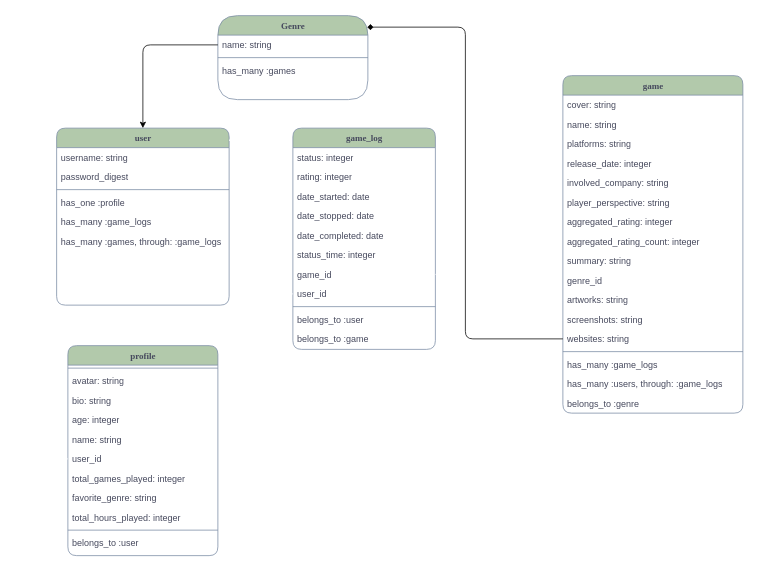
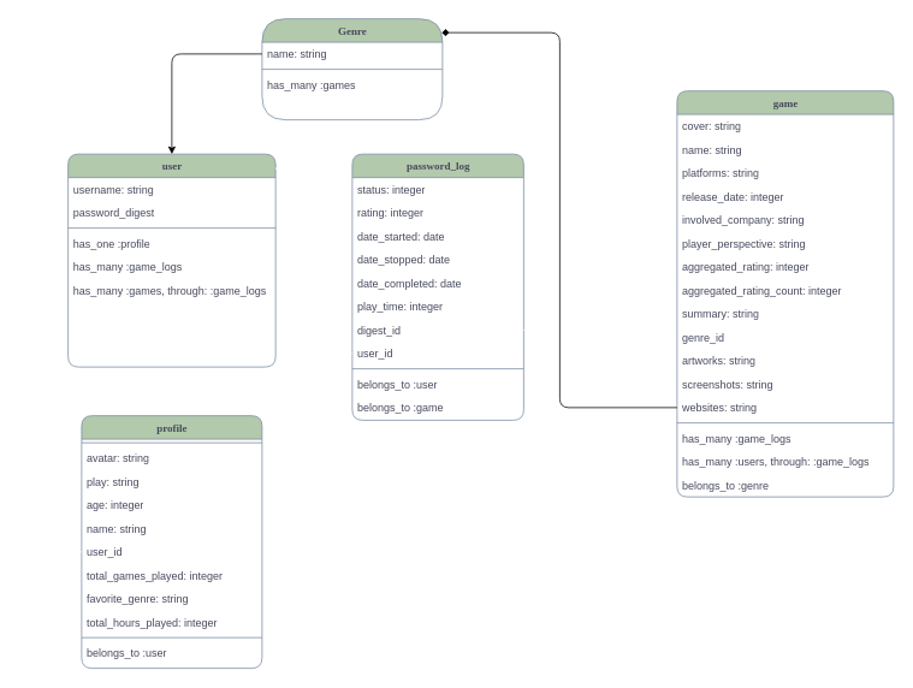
  <mxCell id="0" />
  <mxCell id="1" parent="0" />
  <mxCell id="2" value="user" style="swimlane;html=1;fontStyle=1;align=center;verticalAlign=top;childLayout=stackLayout;horizontal=1;startSize=26;horizontalStack=0;resizeParent=1;resizeLast=0;collapsible=1;marginBottom=0;swimlaneFillColor=#ffffff;rounded=1;shadow=0;comic=0;labelBackgroundColor=none;strokeWidth=1;fillColor=#B2C9AB;fontFamily=Verdana;fontSize=12;strokeColor=#788AA3;fontColor=#46495D;" parent="1" vertex="1"><mxGeometry x="75" y="170" width="230" height="236" as="geometry" /></mxCell>
  <mxCell id="3" value="username: string" style="text;html=1;strokeColor=none;fillColor=none;align=left;verticalAlign=top;spacingLeft=4;spacingRight=4;whiteSpace=wrap;overflow=hidden;rotatable=0;points=[[0,0.5],[1,0.5]];portConstraint=eastwest;fontColor=#46495D;rounded=1;labelBackgroundColor=none;" parent="2" vertex="1"><mxGeometry y="26" width="230" height="26" as="geometry" /></mxCell>
  <mxCell id="4" value="password_digest" style="text;html=1;strokeColor=none;fillColor=none;align=left;verticalAlign=top;spacingLeft=4;spacingRight=4;whiteSpace=wrap;overflow=hidden;rotatable=0;points=[[0,0.5],[1,0.5]];portConstraint=eastwest;fontColor=#46495D;rounded=1;labelBackgroundColor=none;" parent="2" vertex="1"><mxGeometry y="52" width="230" height="26" as="geometry" /></mxCell>
  <mxCell id="5" value="" style="line;html=1;strokeWidth=1;fillColor=none;align=left;verticalAlign=middle;spacingTop=-1;spacingLeft=3;spacingRight=3;rotatable=0;labelPosition=right;points=[];portConstraint=eastwest;fontColor=#46495D;rounded=1;labelBackgroundColor=none;strokeColor=#788AA3;" parent="2" vertex="1"><mxGeometry y="78" width="230" height="8" as="geometry" /></mxCell>
  <mxCell id="6" value="has_one :profile" style="text;html=1;strokeColor=none;fillColor=none;align=left;verticalAlign=top;spacingLeft=4;spacingRight=4;whiteSpace=wrap;overflow=hidden;rotatable=0;points=[[0,0.5],[1,0.5]];portConstraint=eastwest;fontColor=#46495D;rounded=1;labelBackgroundColor=none;" parent="2" vertex="1"><mxGeometry y="86" width="230" height="26" as="geometry" /></mxCell>
  <mxCell id="7" value="has_many :game_logs" style="text;html=1;strokeColor=none;fillColor=none;align=left;verticalAlign=top;spacingLeft=4;spacingRight=4;whiteSpace=wrap;overflow=hidden;rotatable=0;points=[[0,0.5],[1,0.5]];portConstraint=eastwest;fontColor=#46495D;rounded=1;labelBackgroundColor=none;" parent="2" vertex="1"><mxGeometry y="112" width="230" height="26" as="geometry" /></mxCell>
  <mxCell id="8" value="has_many :games, through: :game_logs" style="text;html=1;strokeColor=none;fillColor=none;align=left;verticalAlign=top;spacingLeft=4;spacingRight=4;whiteSpace=wrap;overflow=hidden;rotatable=0;points=[[0,0.5],[1,0.5]];portConstraint=eastwest;fontColor=#46495D;rounded=1;labelBackgroundColor=none;" parent="2" vertex="1"><mxGeometry y="138" width="230" height="36" as="geometry" /></mxCell>
  <mxCell id="9" value="profile" style="swimlane;html=1;fontStyle=1;align=center;verticalAlign=top;childLayout=stackLayout;horizontal=1;startSize=26;horizontalStack=0;resizeParent=1;resizeLast=0;collapsible=1;marginBottom=0;swimlaneFillColor=#ffffff;rounded=1;shadow=0;comic=0;labelBackgroundColor=none;strokeWidth=1;fillColor=#B2C9AB;fontFamily=Verdana;fontSize=12;strokeColor=#788AA3;fontColor=#46495D;" parent="1" vertex="1"><mxGeometry x="90" y="460" width="200" height="280" as="geometry" /></mxCell>
  <mxCell id="10" value="" style="line;html=1;strokeWidth=1;fillColor=none;align=left;verticalAlign=middle;spacingTop=-1;spacingLeft=3;spacingRight=3;rotatable=0;labelPosition=right;points=[];portConstraint=eastwest;fontColor=#46495D;rounded=1;labelBackgroundColor=none;strokeColor=#788AA3;" parent="9" vertex="1"><mxGeometry y="26" width="200" height="8" as="geometry" /></mxCell>
  <mxCell id="11" value="avatar: string" style="text;html=1;strokeColor=none;fillColor=none;align=left;verticalAlign=top;spacingLeft=4;spacingRight=4;whiteSpace=wrap;overflow=hidden;rotatable=0;points=[[0,0.5],[1,0.5]];portConstraint=eastwest;fontColor=#46495D;rounded=1;labelBackgroundColor=none;" parent="9" vertex="1"><mxGeometry y="34" width="200" height="26" as="geometry" /></mxCell>
- <mxCell id="12" value="bio: string" style="text;html=1;strokeColor=none;fillColor=none;align=left;verticalAlign=top;spacingLeft=4;spacingRight=4;whiteSpace=wrap;overflow=hidden;rotatable=0;points=[[0,0.5],[1,0.5]];portConstraint=eastwest;fontColor=#46495D;rounded=1;labelBackgroundColor=none;" parent="9" vertex="1"><mxGeometry y="60" width="200" height="26" as="geometry" /></mxCell>
+ <mxCell id="12" value="play: string" style="text;html=1;strokeColor=none;fillColor=none;align=left;verticalAlign=top;spacingLeft=4;spacingRight=4;whiteSpace=wrap;overflow=hidden;rotatable=0;points=[[0,0.5],[1,0.5]];portConstraint=eastwest;fontColor=#46495D;rounded=1;labelBackgroundColor=none;" parent="9" vertex="1"><mxGeometry y="60" width="200" height="26" as="geometry" /></mxCell>
  <mxCell id="13" value="age: integer" style="text;html=1;strokeColor=none;fillColor=none;align=left;verticalAlign=top;spacingLeft=4;spacingRight=4;whiteSpace=wrap;overflow=hidden;rotatable=0;points=[[0,0.5],[1,0.5]];portConstraint=eastwest;fontColor=#46495D;rounded=1;labelBackgroundColor=none;" parent="9" vertex="1"><mxGeometry y="86" width="200" height="26" as="geometry" /></mxCell>
  <mxCell id="14" value="name: string" style="text;html=1;strokeColor=none;fillColor=none;align=left;verticalAlign=top;spacingLeft=4;spacingRight=4;whiteSpace=wrap;overflow=hidden;rotatable=0;points=[[0,0.5],[1,0.5]];portConstraint=eastwest;fontColor=#46495D;rounded=1;labelBackgroundColor=none;" parent="9" vertex="1"><mxGeometry y="112" width="200" height="26" as="geometry" /></mxCell>
  <mxCell id="15" value="user_id" style="text;html=1;strokeColor=none;fillColor=none;align=left;verticalAlign=top;spacingLeft=4;spacingRight=4;whiteSpace=wrap;overflow=hidden;rotatable=0;points=[[0,0.5],[1,0.5]];portConstraint=eastwest;fontColor=#46495D;rounded=1;labelBackgroundColor=none;" parent="9" vertex="1"><mxGeometry y="138" width="200" height="26" as="geometry" /></mxCell>
  <mxCell id="16" value="total_games_played: integer&lt;span style=&quot;color: rgba(0, 0, 0, 0); font-family: monospace; font-size: 0px;&quot;&gt;%3CmxGraphModel%3E%3Croot%3E%3CmxCell%20id%3D%220%22%2F%3E%3CmxCell%20id%3D%221%22%20parent%3D%220%22%2F%3E%3CmxCell%20id%3D%222%22%20value%3D%22password_digest%22%20style%3D%22text%3Bhtml%3D1%3BstrokeColor%3Dnone%3BfillColor%3Dnone%3Balign%3Dleft%3BverticalAlign%3Dtop%3BspacingLeft%3D4%3BspacingRight%3D4%3BwhiteSpace%3Dwrap%3Boverflow%3Dhidden%3Brotatable%3D0%3Bpoints%3D%5B%5B0%2C0.5%5D%2C%5B1%2C0.5%5D%5D%3BportConstraint%3Deastwest%3BfontColor%3D%2346495D%3Brounded%3D1%3BlabelBackgroundColor%3Dnone%3B%22%20vertex%3D%221%22%20parent%3D%221%22%3E%3CmxGeometry%20x%3D%2270%22%20y%3D%22383%22%20width%3D%22230%22%20height%3D%2226%22%20as%3D%22geometry%22%2F%3E%3C%2FmxCell%3E%3C%2Froot%3E%3C%2FmxGraphModel%3E&lt;/span&gt;" style="text;html=1;strokeColor=none;fillColor=none;align=left;verticalAlign=top;spacingLeft=4;spacingRight=4;whiteSpace=wrap;overflow=hidden;rotatable=0;points=[[0,0.5],[1,0.5]];portConstraint=eastwest;fontColor=#46495D;rounded=1;labelBackgroundColor=none;" parent="9" vertex="1"><mxGeometry y="164" width="200" height="26" as="geometry" /></mxCell>
  <mxCell id="17" value="favorite_genre: string" style="text;html=1;strokeColor=none;fillColor=none;align=left;verticalAlign=top;spacingLeft=4;spacingRight=4;whiteSpace=wrap;overflow=hidden;rotatable=0;points=[[0,0.5],[1,0.5]];portConstraint=eastwest;fontColor=#46495D;rounded=1;labelBackgroundColor=none;" parent="9" vertex="1"><mxGeometry y="190" width="200" height="26" as="geometry" /></mxCell>
  <mxCell id="18" value="total_hours_played: integer" style="text;html=1;strokeColor=none;fillColor=none;align=left;verticalAlign=top;spacingLeft=4;spacingRight=4;whiteSpace=wrap;overflow=hidden;rotatable=0;points=[[0,0.5],[1,0.5]];portConstraint=eastwest;fontColor=#46495D;rounded=1;labelBackgroundColor=none;" parent="9" vertex="1"><mxGeometry y="216" width="200" height="26" as="geometry" /></mxCell>
  <mxCell id="19" value="" style="line;html=1;strokeWidth=1;fillColor=none;align=left;verticalAlign=middle;spacingTop=-1;spacingLeft=3;spacingRight=3;rotatable=0;labelPosition=right;points=[];portConstraint=eastwest;fontColor=#46495D;rounded=1;labelBackgroundColor=none;strokeColor=#788AA3;" parent="9" vertex="1"><mxGeometry y="242" width="200" height="8" as="geometry" /></mxCell>
  <mxCell id="20" value="belongs_to :user" style="text;html=1;strokeColor=none;fillColor=none;align=left;verticalAlign=top;spacingLeft=4;spacingRight=4;whiteSpace=wrap;overflow=hidden;rotatable=0;points=[[0,0.5],[1,0.5]];portConstraint=eastwest;fontColor=#46495D;rounded=1;labelBackgroundColor=none;" parent="9" vertex="1"><mxGeometry y="250" width="200" height="26" as="geometry" /></mxCell>
  <mxCell id="21" value="game" style="swimlane;html=1;fontStyle=1;align=center;verticalAlign=top;childLayout=stackLayout;horizontal=1;startSize=26;horizontalStack=0;resizeParent=1;resizeLast=0;collapsible=1;marginBottom=0;swimlaneFillColor=#ffffff;rounded=1;shadow=0;comic=0;labelBackgroundColor=none;strokeWidth=1;fillColor=#B2C9AB;fontFamily=Verdana;fontSize=12;strokeColor=#788AA3;fontColor=#46495D;" parent="1" vertex="1"><mxGeometry x="750" y="100" width="240" height="450" as="geometry" /></mxCell>
  <mxCell id="22" value="cover: string&lt;br&gt;" style="text;html=1;strokeColor=none;fillColor=none;align=left;verticalAlign=top;spacingLeft=4;spacingRight=4;whiteSpace=wrap;overflow=hidden;rotatable=0;points=[[0,0.5],[1,0.5]];portConstraint=eastwest;fontColor=#46495D;rounded=1;labelBackgroundColor=none;" parent="21" vertex="1"><mxGeometry y="26" width="240" height="26" as="geometry" /></mxCell>
  <mxCell id="23" value="name: string" style="text;html=1;strokeColor=none;fillColor=none;align=left;verticalAlign=top;spacingLeft=4;spacingRight=4;whiteSpace=wrap;overflow=hidden;rotatable=0;points=[[0,0.5],[1,0.5]];portConstraint=eastwest;fontColor=#46495D;rounded=1;labelBackgroundColor=none;" parent="21" vertex="1"><mxGeometry y="52" width="240" height="26" as="geometry" /></mxCell>
  <mxCell id="24" value="platforms: string" style="text;html=1;strokeColor=none;fillColor=none;align=left;verticalAlign=top;spacingLeft=4;spacingRight=4;whiteSpace=wrap;overflow=hidden;rotatable=0;points=[[0,0.5],[1,0.5]];portConstraint=eastwest;fontColor=#46495D;rounded=1;labelBackgroundColor=none;" parent="21" vertex="1"><mxGeometry y="78" width="240" height="26" as="geometry" /></mxCell>
  <mxCell id="25" value="release_date: integer" style="text;html=1;strokeColor=none;fillColor=none;align=left;verticalAlign=top;spacingLeft=4;spacingRight=4;whiteSpace=wrap;overflow=hidden;rotatable=0;points=[[0,0.5],[1,0.5]];portConstraint=eastwest;fontColor=#46495D;rounded=1;labelBackgroundColor=none;" parent="21" vertex="1"><mxGeometry y="104" width="240" height="26" as="geometry" /></mxCell>
  <mxCell id="26" value="involved_company: string" style="text;html=1;strokeColor=none;fillColor=none;align=left;verticalAlign=top;spacingLeft=4;spacingRight=4;whiteSpace=wrap;overflow=hidden;rotatable=0;points=[[0,0.5],[1,0.5]];portConstraint=eastwest;fontColor=#46495D;rounded=1;labelBackgroundColor=none;" parent="21" vertex="1"><mxGeometry y="130" width="240" height="26" as="geometry" /></mxCell>
  <mxCell id="27" value="player_perspective: string" style="text;html=1;strokeColor=none;fillColor=none;align=left;verticalAlign=top;spacingLeft=4;spacingRight=4;whiteSpace=wrap;overflow=hidden;rotatable=0;points=[[0,0.5],[1,0.5]];portConstraint=eastwest;fontColor=#46495D;rounded=1;labelBackgroundColor=none;" parent="21" vertex="1"><mxGeometry y="156" width="240" height="26" as="geometry" /></mxCell>
  <mxCell id="28" value="aggregated_rating: integer" style="text;html=1;strokeColor=none;fillColor=none;align=left;verticalAlign=top;spacingLeft=4;spacingRight=4;whiteSpace=wrap;overflow=hidden;rotatable=0;points=[[0,0.5],[1,0.5]];portConstraint=eastwest;fontColor=#46495D;rounded=1;labelBackgroundColor=none;" parent="21" vertex="1"><mxGeometry y="182" width="240" height="26" as="geometry" /></mxCell>
  <mxCell id="29" value="aggregated_rating_count: integer" style="text;html=1;strokeColor=none;fillColor=none;align=left;verticalAlign=top;spacingLeft=4;spacingRight=4;whiteSpace=wrap;overflow=hidden;rotatable=0;points=[[0,0.5],[1,0.5]];portConstraint=eastwest;fontColor=#46495D;rounded=1;labelBackgroundColor=none;" parent="21" vertex="1"><mxGeometry y="208" width="240" height="26" as="geometry" /></mxCell>
  <mxCell id="30" value="summary: string" style="text;html=1;strokeColor=none;fillColor=none;align=left;verticalAlign=top;spacingLeft=4;spacingRight=4;whiteSpace=wrap;overflow=hidden;rotatable=0;points=[[0,0.5],[1,0.5]];portConstraint=eastwest;fontColor=#46495D;rounded=1;labelBackgroundColor=none;" parent="21" vertex="1"><mxGeometry y="234" width="240" height="26" as="geometry" /></mxCell>
  <mxCell id="31" value="genre_id" style="text;html=1;strokeColor=none;fillColor=none;align=left;verticalAlign=top;spacingLeft=4;spacingRight=4;whiteSpace=wrap;overflow=hidden;rotatable=0;points=[[0,0.5],[1,0.5]];portConstraint=eastwest;fontColor=#46495D;rounded=1;labelBackgroundColor=none;" vertex="1" parent="21"><mxGeometry y="260" width="240" height="26" as="geometry" /></mxCell>
  <mxCell id="32" value="artworks: string" style="text;html=1;strokeColor=none;fillColor=none;align=left;verticalAlign=top;spacingLeft=4;spacingRight=4;whiteSpace=wrap;overflow=hidden;rotatable=0;points=[[0,0.5],[1,0.5]];portConstraint=eastwest;fontColor=#46495D;rounded=1;labelBackgroundColor=none;" vertex="1" parent="21"><mxGeometry y="286" width="240" height="26" as="geometry" /></mxCell>
  <mxCell id="33" value="screenshots: string" style="text;html=1;strokeColor=none;fillColor=none;align=left;verticalAlign=top;spacingLeft=4;spacingRight=4;whiteSpace=wrap;overflow=hidden;rotatable=0;points=[[0,0.5],[1,0.5]];portConstraint=eastwest;fontColor=#46495D;rounded=1;labelBackgroundColor=none;" vertex="1" parent="21"><mxGeometry y="312" width="240" height="26" as="geometry" /></mxCell>
  <mxCell id="34" value="websites: string" style="text;html=1;strokeColor=none;fillColor=none;align=left;verticalAlign=top;spacingLeft=4;spacingRight=4;whiteSpace=wrap;overflow=hidden;rotatable=0;points=[[0,0.5],[1,0.5]];portConstraint=eastwest;fontColor=#46495D;rounded=1;labelBackgroundColor=none;" parent="21" vertex="1"><mxGeometry y="338" width="240" height="26" as="geometry" /></mxCell>
  <mxCell id="35" value="" style="line;html=1;strokeWidth=1;fillColor=none;align=left;verticalAlign=middle;spacingTop=-1;spacingLeft=3;spacingRight=3;rotatable=0;labelPosition=right;points=[];portConstraint=eastwest;fontColor=#46495D;rounded=1;labelBackgroundColor=none;strokeColor=#788AA3;" parent="21" vertex="1"><mxGeometry y="364" width="240" height="8" as="geometry" /></mxCell>
  <mxCell id="36" value="has_many :game_logs" style="text;html=1;strokeColor=none;fillColor=none;align=left;verticalAlign=top;spacingLeft=4;spacingRight=4;whiteSpace=wrap;overflow=hidden;rotatable=0;points=[[0,0.5],[1,0.5]];portConstraint=eastwest;fontColor=#46495D;rounded=1;labelBackgroundColor=none;" parent="21" vertex="1"><mxGeometry y="372" width="240" height="26" as="geometry" /></mxCell>
  <mxCell id="37" value="has_many :users, through: :game_logs" style="text;html=1;strokeColor=none;fillColor=none;align=left;verticalAlign=top;spacingLeft=4;spacingRight=4;whiteSpace=wrap;overflow=hidden;rotatable=0;points=[[0,0.5],[1,0.5]];portConstraint=eastwest;fontColor=#46495D;rounded=1;labelBackgroundColor=none;" parent="21" vertex="1"><mxGeometry y="398" width="240" height="26" as="geometry" /></mxCell>
  <mxCell id="38" value="belongs_to :genre" style="text;html=1;strokeColor=none;fillColor=none;align=left;verticalAlign=top;spacingLeft=4;spacingRight=4;whiteSpace=wrap;overflow=hidden;rotatable=0;points=[[0,0.5],[1,0.5]];portConstraint=eastwest;fontColor=#46495D;rounded=1;labelBackgroundColor=none;" parent="21" vertex="1"><mxGeometry y="424" width="240" height="26" as="geometry" /></mxCell>
- <mxCell id="39" value="game_log" style="swimlane;html=1;fontStyle=1;align=center;verticalAlign=top;childLayout=stackLayout;horizontal=1;startSize=26;horizontalStack=0;resizeParent=1;resizeLast=0;collapsible=1;marginBottom=0;swimlaneFillColor=#ffffff;rounded=1;shadow=0;comic=0;labelBackgroundColor=none;strokeWidth=1;fillColor=#B2C9AB;fontFamily=Verdana;fontSize=12;strokeColor=#788AA3;fontColor=#46495D;" parent="1" vertex="1"><mxGeometry x="390" y="170" width="190" height="295" as="geometry" /></mxCell>
+ <mxCell id="39" value="password_log" style="swimlane;html=1;fontStyle=1;align=center;verticalAlign=top;childLayout=stackLayout;horizontal=1;startSize=26;horizontalStack=0;resizeParent=1;resizeLast=0;collapsible=1;marginBottom=0;swimlaneFillColor=#ffffff;rounded=1;shadow=0;comic=0;labelBackgroundColor=none;strokeWidth=1;fillColor=#B2C9AB;fontFamily=Verdana;fontSize=12;strokeColor=#788AA3;fontColor=#46495D;" parent="1" vertex="1"><mxGeometry x="390" y="170" width="190" height="295" as="geometry" /></mxCell>
  <mxCell id="40" value="status: integer" style="text;html=1;strokeColor=none;fillColor=none;align=left;verticalAlign=top;spacingLeft=4;spacingRight=4;whiteSpace=wrap;overflow=hidden;rotatable=0;points=[[0,0.5],[1,0.5]];portConstraint=eastwest;fontColor=#46495D;rounded=1;labelBackgroundColor=none;" parent="39" vertex="1"><mxGeometry y="26" width="190" height="26" as="geometry" /></mxCell>
  <mxCell id="41" value="rating: integer" style="text;html=1;strokeColor=none;fillColor=none;align=left;verticalAlign=top;spacingLeft=4;spacingRight=4;whiteSpace=wrap;overflow=hidden;rotatable=0;points=[[0,0.5],[1,0.5]];portConstraint=eastwest;fontColor=#46495D;rounded=1;labelBackgroundColor=none;" parent="39" vertex="1"><mxGeometry y="52" width="190" height="26" as="geometry" /></mxCell>
  <mxCell id="42" value="date_started: date" style="text;html=1;strokeColor=none;fillColor=none;align=left;verticalAlign=top;spacingLeft=4;spacingRight=4;whiteSpace=wrap;overflow=hidden;rotatable=0;points=[[0,0.5],[1,0.5]];portConstraint=eastwest;fontColor=#46495D;rounded=1;labelBackgroundColor=none;" parent="39" vertex="1"><mxGeometry y="78" width="190" height="26" as="geometry" /></mxCell>
  <mxCell id="43" value="date_stopped: date" style="text;html=1;strokeColor=none;fillColor=none;align=left;verticalAlign=top;spacingLeft=4;spacingRight=4;whiteSpace=wrap;overflow=hidden;rotatable=0;points=[[0,0.5],[1,0.5]];portConstraint=eastwest;fontColor=#46495D;rounded=1;labelBackgroundColor=none;" parent="39" vertex="1"><mxGeometry y="104" width="190" height="26" as="geometry" /></mxCell>
  <mxCell id="44" value="date_completed: date" style="text;html=1;strokeColor=none;fillColor=none;align=left;verticalAlign=top;spacingLeft=4;spacingRight=4;whiteSpace=wrap;overflow=hidden;rotatable=0;points=[[0,0.5],[1,0.5]];portConstraint=eastwest;fontColor=#46495D;rounded=1;labelBackgroundColor=none;" parent="39" vertex="1"><mxGeometry y="130" width="190" height="26" as="geometry" /></mxCell>
- <mxCell id="45" value="status_time: integer" style="text;html=1;strokeColor=none;fillColor=none;align=left;verticalAlign=top;spacingLeft=4;spacingRight=4;whiteSpace=wrap;overflow=hidden;rotatable=0;points=[[0,0.5],[1,0.5]];portConstraint=eastwest;fontColor=#46495D;rounded=1;labelBackgroundColor=none;" parent="39" vertex="1"><mxGeometry y="156" width="190" height="26" as="geometry" /></mxCell>
- <mxCell id="46" value="game_id" style="text;html=1;strokeColor=none;fillColor=none;align=left;verticalAlign=top;spacingLeft=4;spacingRight=4;whiteSpace=wrap;overflow=hidden;rotatable=0;points=[[0,0.5],[1,0.5]];portConstraint=eastwest;fontColor=#46495D;rounded=1;labelBackgroundColor=none;" parent="39" vertex="1"><mxGeometry y="182" width="190" height="26" as="geometry" /></mxCell>
+ <mxCell id="45" value="play_time: integer" style="text;html=1;strokeColor=none;fillColor=none;align=left;verticalAlign=top;spacingLeft=4;spacingRight=4;whiteSpace=wrap;overflow=hidden;rotatable=0;points=[[0,0.5],[1,0.5]];portConstraint=eastwest;fontColor=#46495D;rounded=1;labelBackgroundColor=none;" parent="39" vertex="1"><mxGeometry y="156" width="190" height="26" as="geometry" /></mxCell>
+ <mxCell id="46" value="digest_id" style="text;html=1;strokeColor=none;fillColor=none;align=left;verticalAlign=top;spacingLeft=4;spacingRight=4;whiteSpace=wrap;overflow=hidden;rotatable=0;points=[[0,0.5],[1,0.5]];portConstraint=eastwest;fontColor=#46495D;rounded=1;labelBackgroundColor=none;" parent="39" vertex="1"><mxGeometry y="182" width="190" height="26" as="geometry" /></mxCell>
  <mxCell id="47" value="user_id" style="text;html=1;strokeColor=none;fillColor=none;align=left;verticalAlign=top;spacingLeft=4;spacingRight=4;whiteSpace=wrap;overflow=hidden;rotatable=0;points=[[0,0.5],[1,0.5]];portConstraint=eastwest;fontColor=#46495D;rounded=1;labelBackgroundColor=none;" parent="39" vertex="1"><mxGeometry y="208" width="190" height="26" as="geometry" /></mxCell>
  <mxCell id="48" value="" style="line;html=1;strokeWidth=1;fillColor=none;align=left;verticalAlign=middle;spacingTop=-1;spacingLeft=3;spacingRight=3;rotatable=0;labelPosition=right;points=[];portConstraint=eastwest;fontColor=#46495D;rounded=1;labelBackgroundColor=none;strokeColor=#788AA3;" parent="39" vertex="1"><mxGeometry y="234" width="190" height="8" as="geometry" /></mxCell>
  <mxCell id="49" value="belongs_to :user" style="text;html=1;strokeColor=none;fillColor=none;align=left;verticalAlign=top;spacingLeft=4;spacingRight=4;whiteSpace=wrap;overflow=hidden;rotatable=0;points=[[0,0.5],[1,0.5]];portConstraint=eastwest;fontColor=#46495D;rounded=1;labelBackgroundColor=none;" parent="39" vertex="1"><mxGeometry y="242" width="190" height="26" as="geometry" /></mxCell>
  <mxCell id="50" value="belongs_to :game" style="text;html=1;strokeColor=none;fillColor=none;align=left;verticalAlign=top;spacingLeft=4;spacingRight=4;whiteSpace=wrap;overflow=hidden;rotatable=0;points=[[0,0.5],[1,0.5]];portConstraint=eastwest;fontColor=#46495D;rounded=1;labelBackgroundColor=none;" parent="39" vertex="1"><mxGeometry y="268" width="190" height="26" as="geometry" /></mxCell>
  <mxCell id="51" style="edgeStyle=elbowEdgeStyle;rounded=0;orthogonalLoop=1;jettySize=auto;html=1;exitX=0;exitY=0.5;exitDx=0;exitDy=0;strokeColor=#FFFFFF;fontColor=#46495D;fillColor=#B2C9AB;entryX=0;entryY=0.064;entryDx=0;entryDy=0;entryPerimeter=0;" parent="1" source="15" target="2" edge="1"><mxGeometry relative="1" as="geometry"><mxPoint x="50" y="-20" as="targetPoint" /><Array as="points"><mxPoint x="20" y="450" /></Array></mxGeometry></mxCell>
  <mxCell id="52" style="edgeStyle=orthogonalEdgeStyle;rounded=0;orthogonalLoop=1;jettySize=auto;html=1;entryX=-0.017;entryY=0.038;entryDx=0;entryDy=0;entryPerimeter=0;strokeColor=#FFFFFF;fontColor=#46495D;fillColor=#B2C9AB;endArrow=diamond;" parent="1" source="46" target="21" edge="1"><mxGeometry relative="1" as="geometry" /></mxCell>
  <mxCell id="53" style="edgeStyle=orthogonalEdgeStyle;rounded=0;orthogonalLoop=1;jettySize=auto;html=1;exitX=0;exitY=0.5;exitDx=0;exitDy=0;entryX=0.995;entryY=0.068;entryDx=0;entryDy=0;entryPerimeter=0;strokeColor=#FFFFFF;fontColor=#46495D;fillColor=#B2C9AB;" parent="1" source="47" target="2" edge="1"><mxGeometry relative="1" as="geometry" /></mxCell>
  <mxCell id="54" value="Genre" style="swimlane;html=1;fontStyle=1;align=center;verticalAlign=top;childLayout=stackLayout;horizontal=1;startSize=26;horizontalStack=0;resizeParent=1;resizeLast=0;collapsible=1;marginBottom=0;swimlaneFillColor=#ffffff;rounded=1;shadow=0;comic=0;labelBackgroundColor=none;strokeWidth=1;fillColor=#B2C9AB;fontFamily=Verdana;fontSize=12;strokeColor=#788AA3;fontColor=#46495D;arcSize=50;" parent="1" vertex="1"><mxGeometry x="290" y="20" width="200" height="112" as="geometry" /></mxCell>
  <mxCell id="55" value="name: string" style="text;html=1;strokeColor=none;fillColor=none;align=left;verticalAlign=top;spacingLeft=4;spacingRight=4;whiteSpace=wrap;overflow=hidden;rotatable=0;points=[[0,0.5],[1,0.5]];portConstraint=eastwest;fontColor=#46495D;rounded=1;labelBackgroundColor=none;" parent="54" vertex="1"><mxGeometry y="26" width="200" height="26" as="geometry" /></mxCell>
  <mxCell id="56" value="" style="line;html=1;strokeWidth=1;fillColor=none;align=left;verticalAlign=middle;spacingTop=-1;spacingLeft=3;spacingRight=3;rotatable=0;labelPosition=right;points=[];portConstraint=eastwest;fontColor=#46495D;rounded=1;labelBackgroundColor=none;strokeColor=#788AA3;" parent="54" vertex="1"><mxGeometry y="52" width="200" height="8" as="geometry" /></mxCell>
  <mxCell id="57" value="has_many :games" style="text;html=1;strokeColor=none;fillColor=none;align=left;verticalAlign=top;spacingLeft=4;spacingRight=4;whiteSpace=wrap;overflow=hidden;rotatable=0;points=[[0,0.5],[1,0.5]];portConstraint=eastwest;fontColor=#46495D;rounded=1;labelBackgroundColor=none;" parent="54" vertex="1"><mxGeometry y="60" width="200" height="26" as="geometry" /></mxCell>
  <mxCell id="58" style="edgeStyle=orthogonalEdgeStyle;html=1;exitX=0;exitY=0.5;exitDx=0;exitDy=0;entryX=0.5;entryY=0;entryDx=0;entryDy=0;" parent="1" source="55" target="2" edge="1"><mxGeometry relative="1" as="geometry"><mxPoint x="300" y="220" as="targetPoint" /></mxGeometry></mxCell>
  <mxCell id="59" style="edgeStyle=elbowEdgeStyle;html=1;exitX=0;exitY=0.5;exitDx=0;exitDy=0;entryX=0.996;entryY=0.137;entryDx=0;entryDy=0;entryPerimeter=0;endArrow=diamond;" parent="1" source="34" target="54" edge="1"><mxGeometry relative="1" as="geometry"><mxPoint x="500" y="40" as="targetPoint" /></mxGeometry></mxCell>
